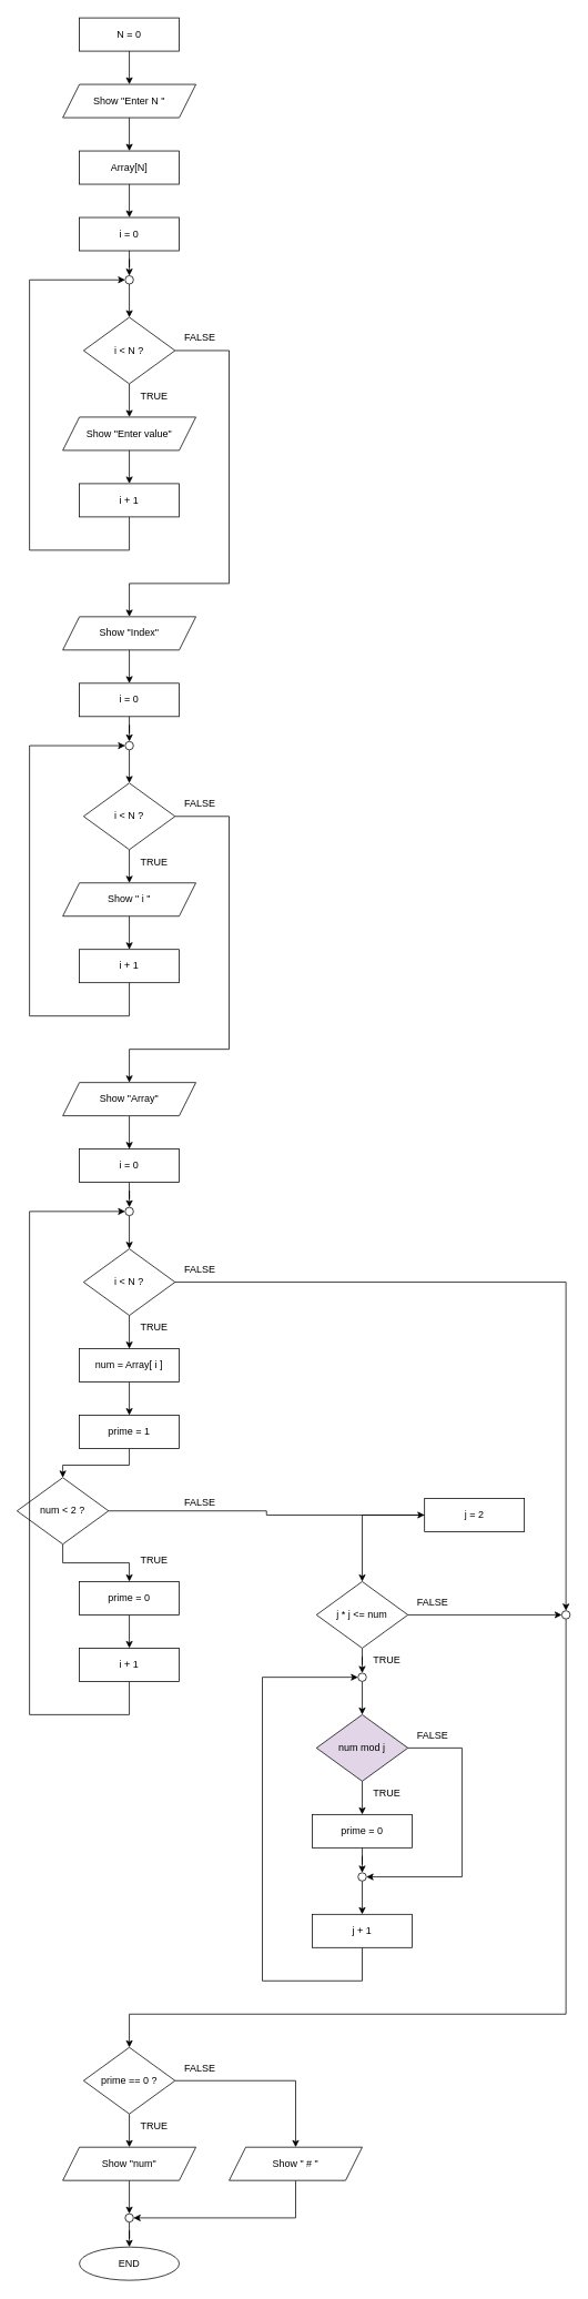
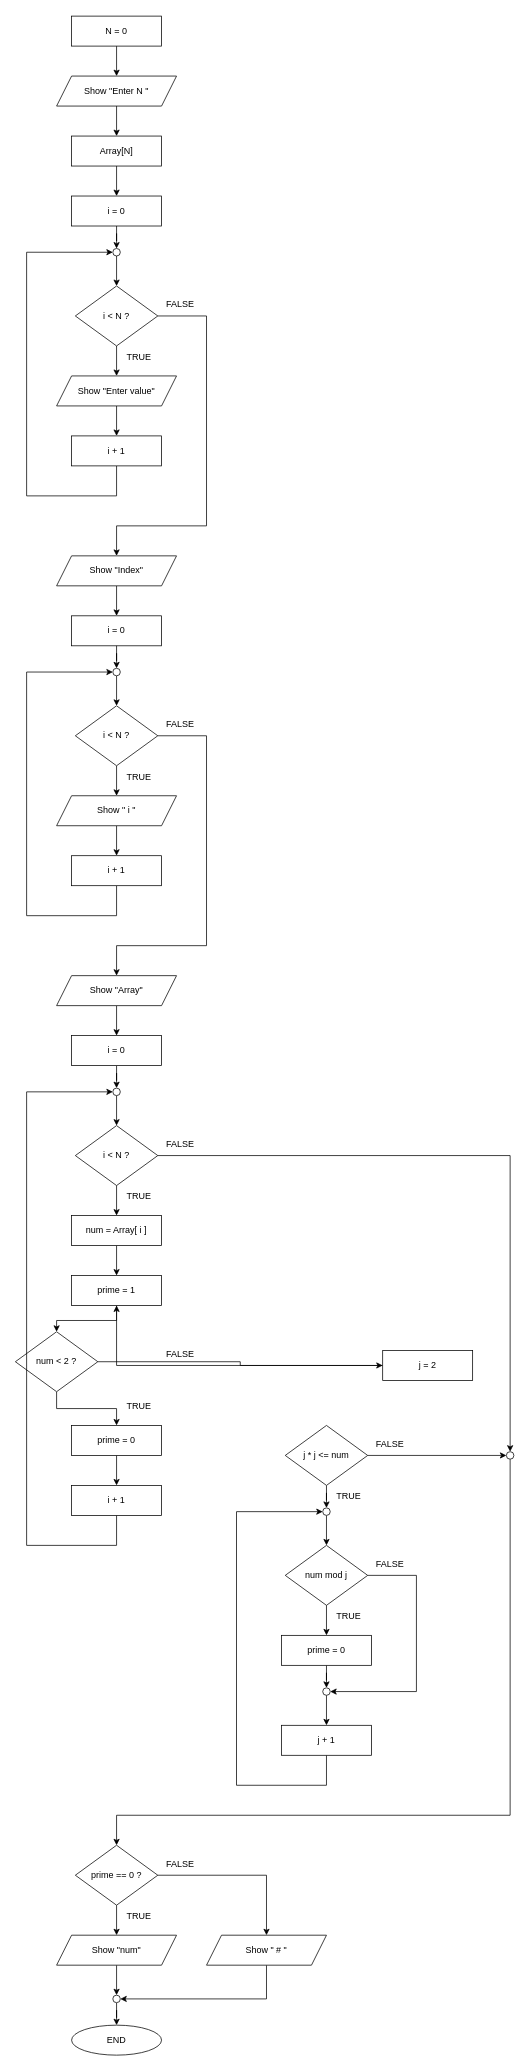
  <mxCell id="0" />
  <mxCell id="1" parent="0" />
  <mxCell id="2" value="" style="edgeStyle=orthogonalEdgeStyle;rounded=0;orthogonalLoop=1;jettySize=auto;html=1;" edge="1" parent="1" source="3" target="5"><mxGeometry relative="1" as="geometry" /></mxCell>
  <mxCell id="3" value="N = 0" style="rounded=0;whiteSpace=wrap;html=1;" vertex="1" parent="1"><mxGeometry x="95" y="20" width="120" height="40" as="geometry" /></mxCell>
  <mxCell id="4" value="" style="edgeStyle=orthogonalEdgeStyle;rounded=0;orthogonalLoop=1;jettySize=auto;html=1;" edge="1" parent="1" source="5" target="7"><mxGeometry relative="1" as="geometry" /></mxCell>
  <mxCell id="5" value="Show &quot;Enter N &quot;" style="shape=parallelogram;perimeter=parallelogramPerimeter;whiteSpace=wrap;html=1;fixedSize=1;" vertex="1" parent="1"><mxGeometry x="75" y="100" width="160" height="40" as="geometry" /></mxCell>
  <mxCell id="6" value="" style="edgeStyle=orthogonalEdgeStyle;rounded=0;orthogonalLoop=1;jettySize=auto;html=1;" edge="1" parent="1" source="7" target="9"><mxGeometry relative="1" as="geometry" /></mxCell>
  <mxCell id="7" value="Array[N]" style="rounded=0;whiteSpace=wrap;html=1;" vertex="1" parent="1"><mxGeometry x="95" y="180" width="120" height="40" as="geometry" /></mxCell>
  <mxCell id="8" style="edgeStyle=orthogonalEdgeStyle;rounded=0;orthogonalLoop=1;jettySize=auto;html=1;entryX=0.5;entryY=0;entryDx=0;entryDy=0;" edge="1" parent="1" source="9" target="18"><mxGeometry relative="1" as="geometry" /></mxCell>
  <mxCell id="9" value="i = 0" style="rounded=0;whiteSpace=wrap;html=1;" vertex="1" parent="1"><mxGeometry x="95" y="260" width="120" height="40" as="geometry" /></mxCell>
  <mxCell id="10" value="" style="edgeStyle=orthogonalEdgeStyle;rounded=0;orthogonalLoop=1;jettySize=auto;html=1;" edge="1" parent="1" source="12" target="14"><mxGeometry relative="1" as="geometry" /></mxCell>
  <mxCell id="11" style="edgeStyle=orthogonalEdgeStyle;rounded=0;orthogonalLoop=1;jettySize=auto;html=1;entryX=0.5;entryY=0;entryDx=0;entryDy=0;" edge="1" parent="1" source="12" target="20"><mxGeometry relative="1" as="geometry"><mxPoint x="275" y="740" as="targetPoint" /><Array as="points"><mxPoint x="275" y="420" /><mxPoint x="275" y="700" /><mxPoint x="155" y="700" /></Array></mxGeometry></mxCell>
  <mxCell id="12" value="i &amp;lt; N ?" style="rhombus;whiteSpace=wrap;html=1;" vertex="1" parent="1"><mxGeometry x="100" y="380" width="110" height="80" as="geometry" /></mxCell>
  <mxCell id="13" value="" style="edgeStyle=orthogonalEdgeStyle;rounded=0;orthogonalLoop=1;jettySize=auto;html=1;" edge="1" parent="1" source="14" target="16"><mxGeometry relative="1" as="geometry" /></mxCell>
  <mxCell id="14" value="Show &quot;Enter value&quot;" style="shape=parallelogram;perimeter=parallelogramPerimeter;whiteSpace=wrap;html=1;fixedSize=1;" vertex="1" parent="1"><mxGeometry x="75" y="500" width="160" height="40" as="geometry" /></mxCell>
  <mxCell id="15" style="edgeStyle=orthogonalEdgeStyle;rounded=0;orthogonalLoop=1;jettySize=auto;html=1;entryX=0;entryY=0.5;entryDx=0;entryDy=0;" edge="1" parent="1" source="16" target="18"><mxGeometry relative="1" as="geometry"><Array as="points"><mxPoint x="155" y="660" /><mxPoint x="35" y="660" /><mxPoint x="35" y="335" /></Array></mxGeometry></mxCell>
  <mxCell id="16" value="i + 1" style="rounded=0;whiteSpace=wrap;html=1;" vertex="1" parent="1"><mxGeometry x="95" y="580" width="120" height="40" as="geometry" /></mxCell>
  <mxCell id="17" style="edgeStyle=orthogonalEdgeStyle;rounded=0;orthogonalLoop=1;jettySize=auto;html=1;exitX=0.5;exitY=1;exitDx=0;exitDy=0;entryX=0.5;entryY=0;entryDx=0;entryDy=0;" edge="1" parent="1" source="18" target="12"><mxGeometry relative="1" as="geometry" /></mxCell>
  <mxCell id="18" value="" style="ellipse;whiteSpace=wrap;html=1;aspect=fixed;" vertex="1" parent="1"><mxGeometry x="150" y="330" width="10" height="10" as="geometry" /></mxCell>
  <mxCell id="19" value="" style="edgeStyle=orthogonalEdgeStyle;rounded=0;orthogonalLoop=1;jettySize=auto;html=1;" edge="1" parent="1" source="20" target="21"><mxGeometry relative="1" as="geometry" /></mxCell>
  <mxCell id="20" value="Show &quot;Index&quot;" style="shape=parallelogram;perimeter=parallelogramPerimeter;whiteSpace=wrap;html=1;fixedSize=1;" vertex="1" parent="1"><mxGeometry x="75" y="740" width="160" height="40" as="geometry" /></mxCell>
  <mxCell id="21" value="i = 0" style="rounded=0;whiteSpace=wrap;html=1;" vertex="1" parent="1"><mxGeometry x="95" y="820" width="120" height="40" as="geometry" /></mxCell>
  <mxCell id="22" value="" style="edgeStyle=orthogonalEdgeStyle;rounded=0;orthogonalLoop=1;jettySize=auto;html=1;" edge="1" parent="1" source="24" target="29"><mxGeometry relative="1" as="geometry" /></mxCell>
  <mxCell id="23" style="edgeStyle=orthogonalEdgeStyle;rounded=0;orthogonalLoop=1;jettySize=auto;html=1;entryX=0.5;entryY=0;entryDx=0;entryDy=0;" edge="1" parent="1" source="24" target="33"><mxGeometry relative="1" as="geometry"><mxPoint x="275" y="1260" as="targetPoint" /><Array as="points"><mxPoint x="275" y="980" /><mxPoint x="275" y="1260" /><mxPoint x="155" y="1260" /></Array></mxGeometry></mxCell>
  <mxCell id="24" value="i &amp;lt; N ?" style="rhombus;whiteSpace=wrap;html=1;" vertex="1" parent="1"><mxGeometry x="100" y="940" width="110" height="80" as="geometry" /></mxCell>
  <mxCell id="25" style="edgeStyle=orthogonalEdgeStyle;rounded=0;orthogonalLoop=1;jettySize=auto;html=1;entryX=0.5;entryY=0;entryDx=0;entryDy=0;" edge="1" parent="1" source="26" target="24"><mxGeometry relative="1" as="geometry" /></mxCell>
  <mxCell id="26" value="" style="ellipse;whiteSpace=wrap;html=1;aspect=fixed;" vertex="1" parent="1"><mxGeometry x="150" y="890" width="10" height="10" as="geometry" /></mxCell>
  <mxCell id="27" style="edgeStyle=orthogonalEdgeStyle;rounded=0;orthogonalLoop=1;jettySize=auto;html=1;entryX=0.5;entryY=0;entryDx=0;entryDy=0;" edge="1" parent="1" source="21" target="26"><mxGeometry relative="1" as="geometry" /></mxCell>
  <mxCell id="28" value="" style="edgeStyle=orthogonalEdgeStyle;rounded=0;orthogonalLoop=1;jettySize=auto;html=1;" edge="1" parent="1" source="29" target="31"><mxGeometry relative="1" as="geometry" /></mxCell>
  <mxCell id="29" value="Show &quot; i &quot;" style="shape=parallelogram;perimeter=parallelogramPerimeter;whiteSpace=wrap;html=1;fixedSize=1;" vertex="1" parent="1"><mxGeometry x="75" y="1060" width="160" height="40" as="geometry" /></mxCell>
  <mxCell id="30" style="edgeStyle=orthogonalEdgeStyle;rounded=0;orthogonalLoop=1;jettySize=auto;html=1;entryX=0;entryY=0.5;entryDx=0;entryDy=0;" edge="1" parent="1" source="31" target="26"><mxGeometry relative="1" as="geometry"><Array as="points"><mxPoint x="155" y="1220" /><mxPoint x="35" y="1220" /><mxPoint x="35" y="895" /></Array></mxGeometry></mxCell>
  <mxCell id="31" value="i + 1" style="rounded=0;whiteSpace=wrap;html=1;" vertex="1" parent="1"><mxGeometry x="95" y="1140" width="120" height="40" as="geometry" /></mxCell>
  <mxCell id="32" value="" style="edgeStyle=orthogonalEdgeStyle;rounded=0;orthogonalLoop=1;jettySize=auto;html=1;" edge="1" parent="1" source="33" target="35"><mxGeometry relative="1" as="geometry" /></mxCell>
  <mxCell id="33" value="Show &quot;Array&quot;" style="shape=parallelogram;perimeter=parallelogramPerimeter;whiteSpace=wrap;html=1;fixedSize=1;" vertex="1" parent="1"><mxGeometry x="75" y="1300" width="160" height="40" as="geometry" /></mxCell>
  <mxCell id="34" style="edgeStyle=orthogonalEdgeStyle;rounded=0;orthogonalLoop=1;jettySize=auto;html=1;entryX=0.5;entryY=0;entryDx=0;entryDy=0;" edge="1" parent="1" source="35" target="40"><mxGeometry relative="1" as="geometry" /></mxCell>
  <mxCell id="35" value="i = 0" style="rounded=0;whiteSpace=wrap;html=1;" vertex="1" parent="1"><mxGeometry x="95" y="1380" width="120" height="40" as="geometry" /></mxCell>
  <mxCell id="36" value="" style="edgeStyle=orthogonalEdgeStyle;rounded=0;orthogonalLoop=1;jettySize=auto;html=1;" edge="1" parent="1" source="38" target="42"><mxGeometry relative="1" as="geometry" /></mxCell>
  <mxCell id="37" style="edgeStyle=orthogonalEdgeStyle;rounded=0;orthogonalLoop=1;jettySize=auto;html=1;entryX=0.5;entryY=0;entryDx=0;entryDy=0;" edge="1" parent="1" source="38" target="77"><mxGeometry relative="1" as="geometry"><mxPoint x="665" y="1830" as="targetPoint" /></mxGeometry></mxCell>
  <mxCell id="38" value="i &amp;lt; N ?" style="rhombus;whiteSpace=wrap;html=1;" vertex="1" parent="1"><mxGeometry x="100" y="1500" width="110" height="80" as="geometry" /></mxCell>
  <mxCell id="39" style="edgeStyle=orthogonalEdgeStyle;rounded=0;orthogonalLoop=1;jettySize=auto;html=1;entryX=0.5;entryY=0;entryDx=0;entryDy=0;" edge="1" parent="1" source="40" target="38"><mxGeometry relative="1" as="geometry" /></mxCell>
  <mxCell id="40" value="" style="ellipse;whiteSpace=wrap;html=1;aspect=fixed;" vertex="1" parent="1"><mxGeometry x="150" y="1450" width="10" height="10" as="geometry" /></mxCell>
  <mxCell id="41" value="" style="edgeStyle=orthogonalEdgeStyle;rounded=0;orthogonalLoop=1;jettySize=auto;html=1;" edge="1" parent="1" source="42" target="44"><mxGeometry relative="1" as="geometry" /></mxCell>
  <mxCell id="42" value="num = Array[ i ]" style="rounded=0;whiteSpace=wrap;html=1;" vertex="1" parent="1"><mxGeometry x="95" y="1620" width="120" height="40" as="geometry" /></mxCell>
  <mxCell id="43" value="" style="edgeStyle=orthogonalEdgeStyle;rounded=0;orthogonalLoop=1;jettySize=auto;html=1;" edge="1" parent="1" source="44" target="47"><mxGeometry relative="1" as="geometry" /></mxCell>
  <mxCell id="44" value="prime = 1" style="rounded=0;whiteSpace=wrap;html=1;" vertex="1" parent="1"><mxGeometry x="95" y="1700" width="120" height="40" as="geometry" /></mxCell>
  <mxCell id="45" value="" style="edgeStyle=orthogonalEdgeStyle;rounded=0;orthogonalLoop=1;jettySize=auto;html=1;" edge="1" parent="1" source="47" target="49"><mxGeometry relative="1" as="geometry" /></mxCell>
  <mxCell id="46" style="edgeStyle=orthogonalEdgeStyle;rounded=0;orthogonalLoop=1;jettySize=auto;html=1;entryX=0;entryY=0.5;entryDx=0;entryDy=0;" edge="1" parent="1" source="47" target="51"><mxGeometry relative="1" as="geometry"><mxPoint x="275" y="1820" as="targetPoint" /></mxGeometry></mxCell>
  <mxCell id="47" value="num &amp;lt; 2 ?" style="rhombus;whiteSpace=wrap;html=1;" vertex="1" parent="1"><mxGeometry x="20" y="1775" width="110" height="80" as="geometry" /></mxCell>
  <mxCell id="48" value="" style="edgeStyle=orthogonalEdgeStyle;rounded=0;orthogonalLoop=1;jettySize=auto;html=1;" edge="1" parent="1" source="49" target="75"><mxGeometry relative="1" as="geometry" /></mxCell>
  <mxCell id="49" value="prime = 0" style="rounded=0;whiteSpace=wrap;html=1;" vertex="1" parent="1"><mxGeometry x="95" y="1900" width="120" height="40" as="geometry" /></mxCell>
- <mxCell id="50" value="" style="edgeStyle=orthogonalEdgeStyle;rounded=0;orthogonalLoop=1;jettySize=auto;html=1;" edge="1" parent="1" source="51" target="54"><mxGeometry relative="1" as="geometry" /></mxCell>
+ <mxCell id="50" value="" style="edgeStyle=orthogonalEdgeStyle;rounded=0;orthogonalLoop=1;jettySize=auto;html=1;" edge="1" parent="1" source="51" target="44"><mxGeometry relative="1" as="geometry" /></mxCell>
  <mxCell id="51" value="j = 2" style="rounded=0;whiteSpace=wrap;html=1;" vertex="1" parent="1"><mxGeometry x="510" y="1800" width="120" height="40" as="geometry" /></mxCell>
  <mxCell id="52" style="edgeStyle=orthogonalEdgeStyle;rounded=0;orthogonalLoop=1;jettySize=auto;html=1;entryX=0.5;entryY=0;entryDx=0;entryDy=0;" edge="1" parent="1" source="54" target="63"><mxGeometry relative="1" as="geometry" /></mxCell>
  <mxCell id="53" style="edgeStyle=orthogonalEdgeStyle;rounded=0;orthogonalLoop=1;jettySize=auto;html=1;entryX=0;entryY=0.5;entryDx=0;entryDy=0;" edge="1" parent="1" source="54" target="77"><mxGeometry relative="1" as="geometry" /></mxCell>
  <mxCell id="54" value="j * j &amp;lt;= num" style="rhombus;whiteSpace=wrap;html=1;" vertex="1" parent="1"><mxGeometry x="380" y="1900" width="110" height="80" as="geometry" /></mxCell>
  <mxCell id="55" value="" style="edgeStyle=orthogonalEdgeStyle;rounded=0;orthogonalLoop=1;jettySize=auto;html=1;" edge="1" parent="1" source="57" target="59"><mxGeometry relative="1" as="geometry" /></mxCell>
  <mxCell id="56" style="edgeStyle=orthogonalEdgeStyle;rounded=0;orthogonalLoop=1;jettySize=auto;html=1;entryX=1;entryY=0.5;entryDx=0;entryDy=0;" edge="1" parent="1" source="57" target="65"><mxGeometry relative="1" as="geometry"><Array as="points"><mxPoint x="555" y="2100" /><mxPoint x="555" y="2255" /></Array></mxGeometry></mxCell>
- <mxCell id="57" value="num mod j" style="rhombus;whiteSpace=wrap;html=1;fillColor=#e1d5e7;" vertex="1" parent="1"><mxGeometry x="380" y="2060" width="110" height="80" as="geometry" /></mxCell>
+ <mxCell id="57" value="num mod j" style="rhombus;whiteSpace=wrap;html=1;" vertex="1" parent="1"><mxGeometry x="380" y="2060" width="110" height="80" as="geometry" /></mxCell>
  <mxCell id="58" style="edgeStyle=orthogonalEdgeStyle;rounded=0;orthogonalLoop=1;jettySize=auto;html=1;entryX=0.5;entryY=0;entryDx=0;entryDy=0;" edge="1" parent="1" source="59" target="65"><mxGeometry relative="1" as="geometry" /></mxCell>
  <mxCell id="59" value="prime = 0" style="rounded=0;whiteSpace=wrap;html=1;" vertex="1" parent="1"><mxGeometry x="375" y="2180" width="120" height="40" as="geometry" /></mxCell>
  <mxCell id="60" style="edgeStyle=orthogonalEdgeStyle;rounded=0;orthogonalLoop=1;jettySize=auto;html=1;entryX=0;entryY=0.5;entryDx=0;entryDy=0;" edge="1" parent="1" source="61" target="63"><mxGeometry relative="1" as="geometry"><Array as="points"><mxPoint x="435" y="2380" /><mxPoint x="315" y="2380" /><mxPoint x="315" y="2015" /></Array></mxGeometry></mxCell>
  <mxCell id="61" value="j + 1" style="rounded=0;whiteSpace=wrap;html=1;" vertex="1" parent="1"><mxGeometry x="375" y="2300" width="120" height="40" as="geometry" /></mxCell>
  <mxCell id="62" style="edgeStyle=orthogonalEdgeStyle;rounded=0;orthogonalLoop=1;jettySize=auto;html=1;entryX=0.5;entryY=0;entryDx=0;entryDy=0;" edge="1" parent="1" source="63" target="57"><mxGeometry relative="1" as="geometry" /></mxCell>
  <mxCell id="63" value="" style="ellipse;whiteSpace=wrap;html=1;aspect=fixed;" vertex="1" parent="1"><mxGeometry x="430" y="2010" width="10" height="10" as="geometry" /></mxCell>
  <mxCell id="64" style="edgeStyle=orthogonalEdgeStyle;rounded=0;orthogonalLoop=1;jettySize=auto;html=1;entryX=0.5;entryY=0;entryDx=0;entryDy=0;" edge="1" parent="1" source="65" target="61"><mxGeometry relative="1" as="geometry" /></mxCell>
  <mxCell id="65" value="" style="ellipse;whiteSpace=wrap;html=1;aspect=fixed;" vertex="1" parent="1"><mxGeometry x="430" y="2250" width="10" height="10" as="geometry" /></mxCell>
  <mxCell id="66" value="" style="edgeStyle=orthogonalEdgeStyle;rounded=0;orthogonalLoop=1;jettySize=auto;html=1;" edge="1" parent="1" source="68" target="70"><mxGeometry relative="1" as="geometry" /></mxCell>
  <mxCell id="67" style="edgeStyle=orthogonalEdgeStyle;rounded=0;orthogonalLoop=1;jettySize=auto;html=1;entryX=0.5;entryY=0;entryDx=0;entryDy=0;" edge="1" parent="1" source="68" target="72"><mxGeometry relative="1" as="geometry"><mxPoint x="335" y="2570" as="targetPoint" /></mxGeometry></mxCell>
  <mxCell id="68" value="prime == 0 ?" style="rhombus;whiteSpace=wrap;html=1;" vertex="1" parent="1"><mxGeometry x="100" y="2460" width="110" height="80" as="geometry" /></mxCell>
  <mxCell id="69" style="edgeStyle=orthogonalEdgeStyle;rounded=0;orthogonalLoop=1;jettySize=auto;html=1;entryX=0.5;entryY=0;entryDx=0;entryDy=0;" edge="1" parent="1" source="70" target="79"><mxGeometry relative="1" as="geometry" /></mxCell>
  <mxCell id="70" value="Show &quot;num&quot;" style="shape=parallelogram;perimeter=parallelogramPerimeter;whiteSpace=wrap;html=1;fixedSize=1;" vertex="1" parent="1"><mxGeometry x="75" y="2580" width="160" height="40" as="geometry" /></mxCell>
  <mxCell id="71" style="edgeStyle=orthogonalEdgeStyle;rounded=0;orthogonalLoop=1;jettySize=auto;html=1;entryX=1;entryY=0.5;entryDx=0;entryDy=0;" edge="1" parent="1" source="72" target="79"><mxGeometry relative="1" as="geometry"><Array as="points"><mxPoint x="355" y="2665" /></Array></mxGeometry></mxCell>
  <mxCell id="72" value="Show &quot; # &quot;" style="shape=parallelogram;perimeter=parallelogramPerimeter;whiteSpace=wrap;html=1;fixedSize=1;" vertex="1" parent="1"><mxGeometry x="275" y="2580" width="160" height="40" as="geometry" /></mxCell>
  <mxCell id="73" value="END" style="ellipse;whiteSpace=wrap;html=1;" vertex="1" parent="1"><mxGeometry x="95" y="2700" width="120" height="40" as="geometry" /></mxCell>
  <mxCell id="74" style="edgeStyle=orthogonalEdgeStyle;rounded=0;orthogonalLoop=1;jettySize=auto;html=1;entryX=0;entryY=0.5;entryDx=0;entryDy=0;" edge="1" parent="1" source="75" target="40"><mxGeometry relative="1" as="geometry"><Array as="points"><mxPoint x="155" y="2060" /><mxPoint x="35" y="2060" /><mxPoint x="35" y="1455" /></Array></mxGeometry></mxCell>
  <mxCell id="75" value="i + 1" style="rounded=0;whiteSpace=wrap;html=1;" vertex="1" parent="1"><mxGeometry x="95" y="1980" width="120" height="40" as="geometry" /></mxCell>
  <mxCell id="76" style="edgeStyle=orthogonalEdgeStyle;rounded=0;orthogonalLoop=1;jettySize=auto;html=1;entryX=0.5;entryY=0;entryDx=0;entryDy=0;" edge="1" parent="1" source="77" target="68"><mxGeometry relative="1" as="geometry"><Array as="points"><mxPoint x="680" y="2420" /><mxPoint x="155" y="2420" /></Array></mxGeometry></mxCell>
  <mxCell id="77" value="" style="ellipse;whiteSpace=wrap;html=1;aspect=fixed;" vertex="1" parent="1"><mxGeometry x="675" y="1935" width="10" height="10" as="geometry" /></mxCell>
  <mxCell id="78" style="edgeStyle=orthogonalEdgeStyle;rounded=0;orthogonalLoop=1;jettySize=auto;html=1;entryX=0.5;entryY=0;entryDx=0;entryDy=0;" edge="1" parent="1" source="79" target="73"><mxGeometry relative="1" as="geometry" /></mxCell>
  <mxCell id="79" value="" style="ellipse;whiteSpace=wrap;html=1;aspect=fixed;" vertex="1" parent="1"><mxGeometry x="150" y="2660" width="10" height="10" as="geometry" /></mxCell>
  <mxCell id="80" value="TRUE" style="text;html=1;align=center;verticalAlign=middle;whiteSpace=wrap;rounded=0;" vertex="1" parent="1"><mxGeometry x="155" y="460" width="60" height="30" as="geometry" /></mxCell>
  <mxCell id="81" value="FALSE" style="text;html=1;align=center;verticalAlign=middle;whiteSpace=wrap;rounded=0;" vertex="1" parent="1"><mxGeometry x="210" y="390" width="60" height="30" as="geometry" /></mxCell>
  <mxCell id="82" value="TRUE" style="text;html=1;align=center;verticalAlign=middle;whiteSpace=wrap;rounded=0;" vertex="1" parent="1"><mxGeometry x="155" y="1020" width="60" height="30" as="geometry" /></mxCell>
  <mxCell id="83" value="FALSE" style="text;html=1;align=center;verticalAlign=middle;whiteSpace=wrap;rounded=0;" vertex="1" parent="1"><mxGeometry x="210" y="950" width="60" height="30" as="geometry" /></mxCell>
  <mxCell id="84" value="TRUE" style="text;html=1;align=center;verticalAlign=middle;whiteSpace=wrap;rounded=0;" vertex="1" parent="1"><mxGeometry x="155" y="1580" width="60" height="30" as="geometry" /></mxCell>
  <mxCell id="85" value="FALSE" style="text;html=1;align=center;verticalAlign=middle;whiteSpace=wrap;rounded=0;" vertex="1" parent="1"><mxGeometry x="210" y="1510" width="60" height="30" as="geometry" /></mxCell>
  <mxCell id="86" value="TRUE" style="text;html=1;align=center;verticalAlign=middle;whiteSpace=wrap;rounded=0;" vertex="1" parent="1"><mxGeometry x="155" y="1860" width="60" height="30" as="geometry" /></mxCell>
  <mxCell id="87" value="FALSE" style="text;html=1;align=center;verticalAlign=middle;whiteSpace=wrap;rounded=0;" vertex="1" parent="1"><mxGeometry x="210" y="1790" width="60" height="30" as="geometry" /></mxCell>
  <mxCell id="88" value="TRUE" style="text;html=1;align=center;verticalAlign=middle;whiteSpace=wrap;rounded=0;" vertex="1" parent="1"><mxGeometry x="435" y="1980" width="60" height="30" as="geometry" /></mxCell>
  <mxCell id="89" value="FALSE" style="text;html=1;align=center;verticalAlign=middle;whiteSpace=wrap;rounded=0;" vertex="1" parent="1"><mxGeometry x="490" y="1910" width="60" height="30" as="geometry" /></mxCell>
  <mxCell id="90" value="TRUE" style="text;html=1;align=center;verticalAlign=middle;whiteSpace=wrap;rounded=0;" vertex="1" parent="1"><mxGeometry x="435" y="2140" width="60" height="30" as="geometry" /></mxCell>
  <mxCell id="91" value="FALSE" style="text;html=1;align=center;verticalAlign=middle;whiteSpace=wrap;rounded=0;" vertex="1" parent="1"><mxGeometry x="490" y="2070" width="60" height="30" as="geometry" /></mxCell>
  <mxCell id="92" value="TRUE" style="text;html=1;align=center;verticalAlign=middle;whiteSpace=wrap;rounded=0;" vertex="1" parent="1"><mxGeometry x="155" y="2540" width="60" height="30" as="geometry" /></mxCell>
  <mxCell id="93" value="FALSE" style="text;html=1;align=center;verticalAlign=middle;whiteSpace=wrap;rounded=0;" vertex="1" parent="1"><mxGeometry x="210" y="2470" width="60" height="30" as="geometry" /></mxCell>
